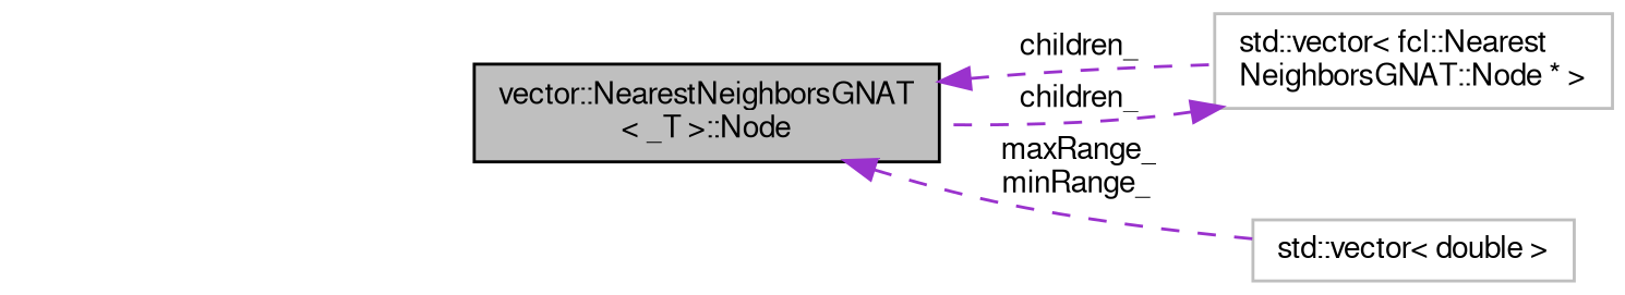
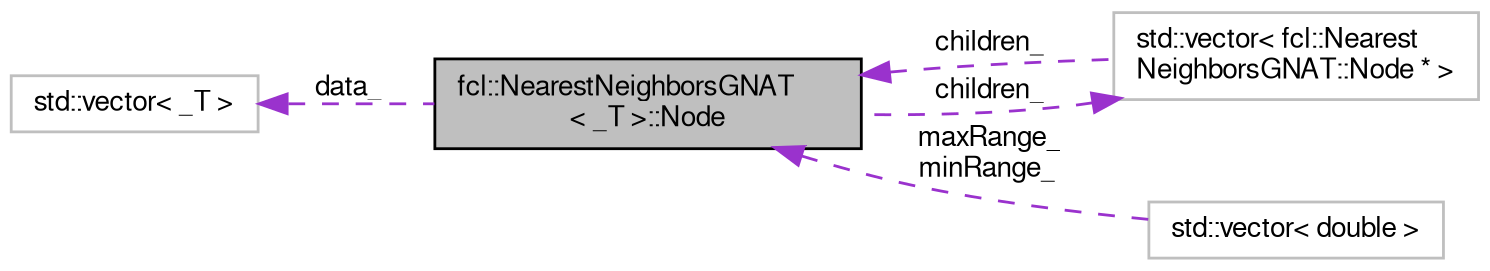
  digraph {
    rankdir=LR
    node [color=grey75 fillcolor=white fontname=FreeSans fontsize=10 shape=record style=filled]
    edge [color=darkorchid3 dir=back fontname=FreeSans fontsize=10 labelfontname=FreeSans labelfontsize=10 style=dashed]
-   n1 [color=black fillcolor=grey75 fontcolor=black height=0.2 label="vector::NearestNeighborsGNAT\l\< _T \>::Node" width=0.4]
+   n1 [color=black fillcolor=grey75 fontcolor=black height=0.2 label="fcl::NearestNeighborsGNAT\l\< _T \>::Node" width=0.4]
    n2 [height=0.2 label="std::vector\< fcl::Nearest\lNeighborsGNAT::Node * \>" width=0.4]
    n3 [height=0.2 label="std::vector\< double \>" width=0.4]
+   n4 [height=0.2 label="std::vector\< _T \>" width=0.4]
    n1 -> n2 [label=" children_"]
    n1 -> n3 [label=" maxRange_\nminRange_"]
    n2 -> n1 [label=" children_"]
+   n4 -> n1 [label=" data_"]
  }
